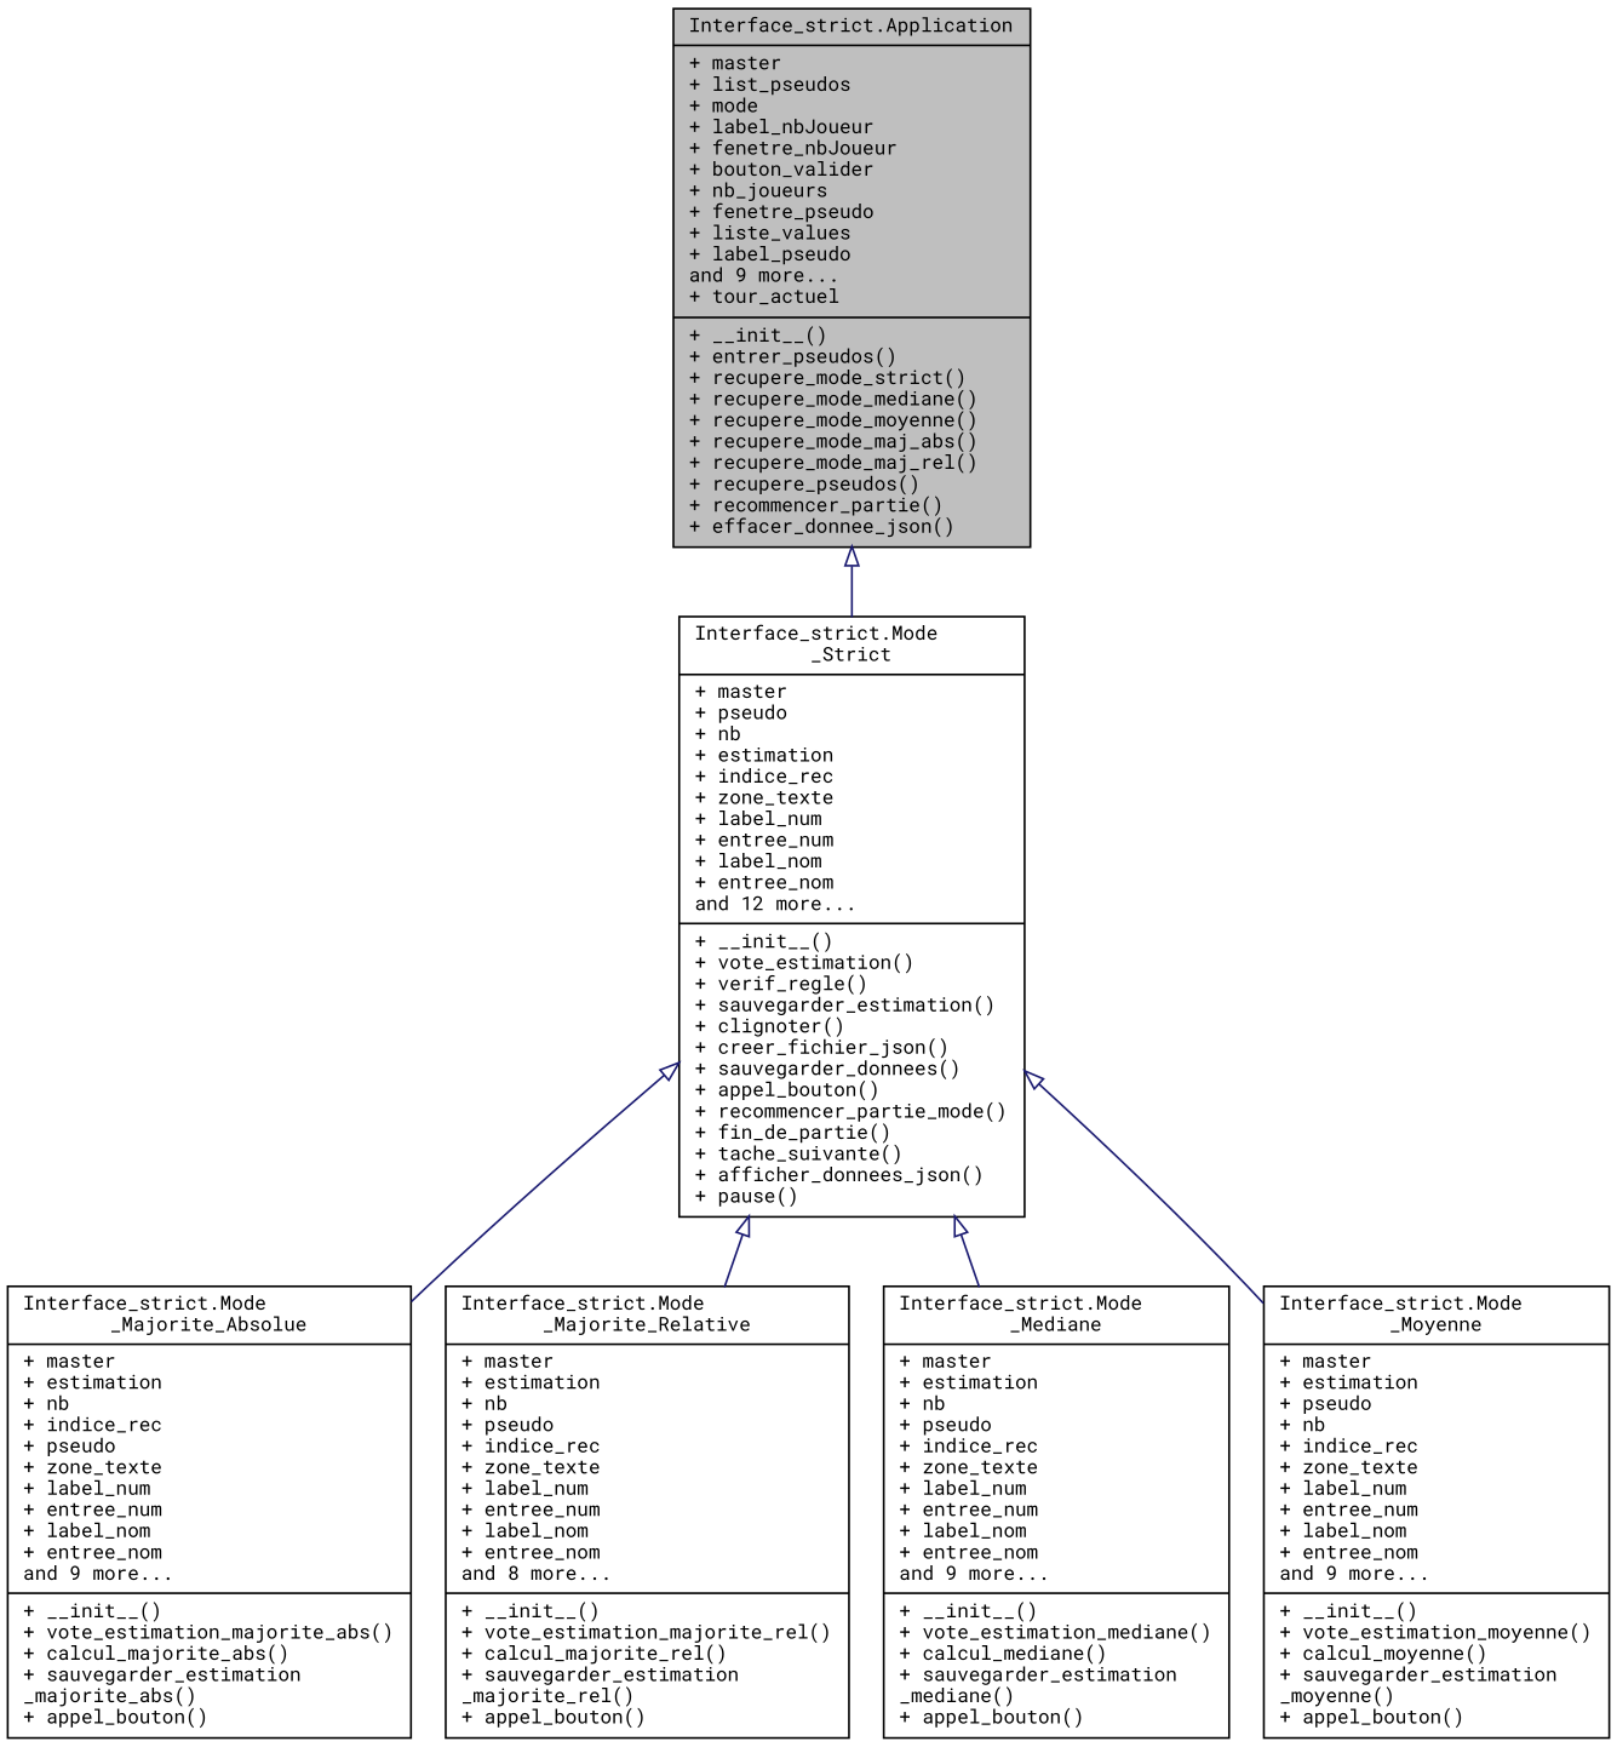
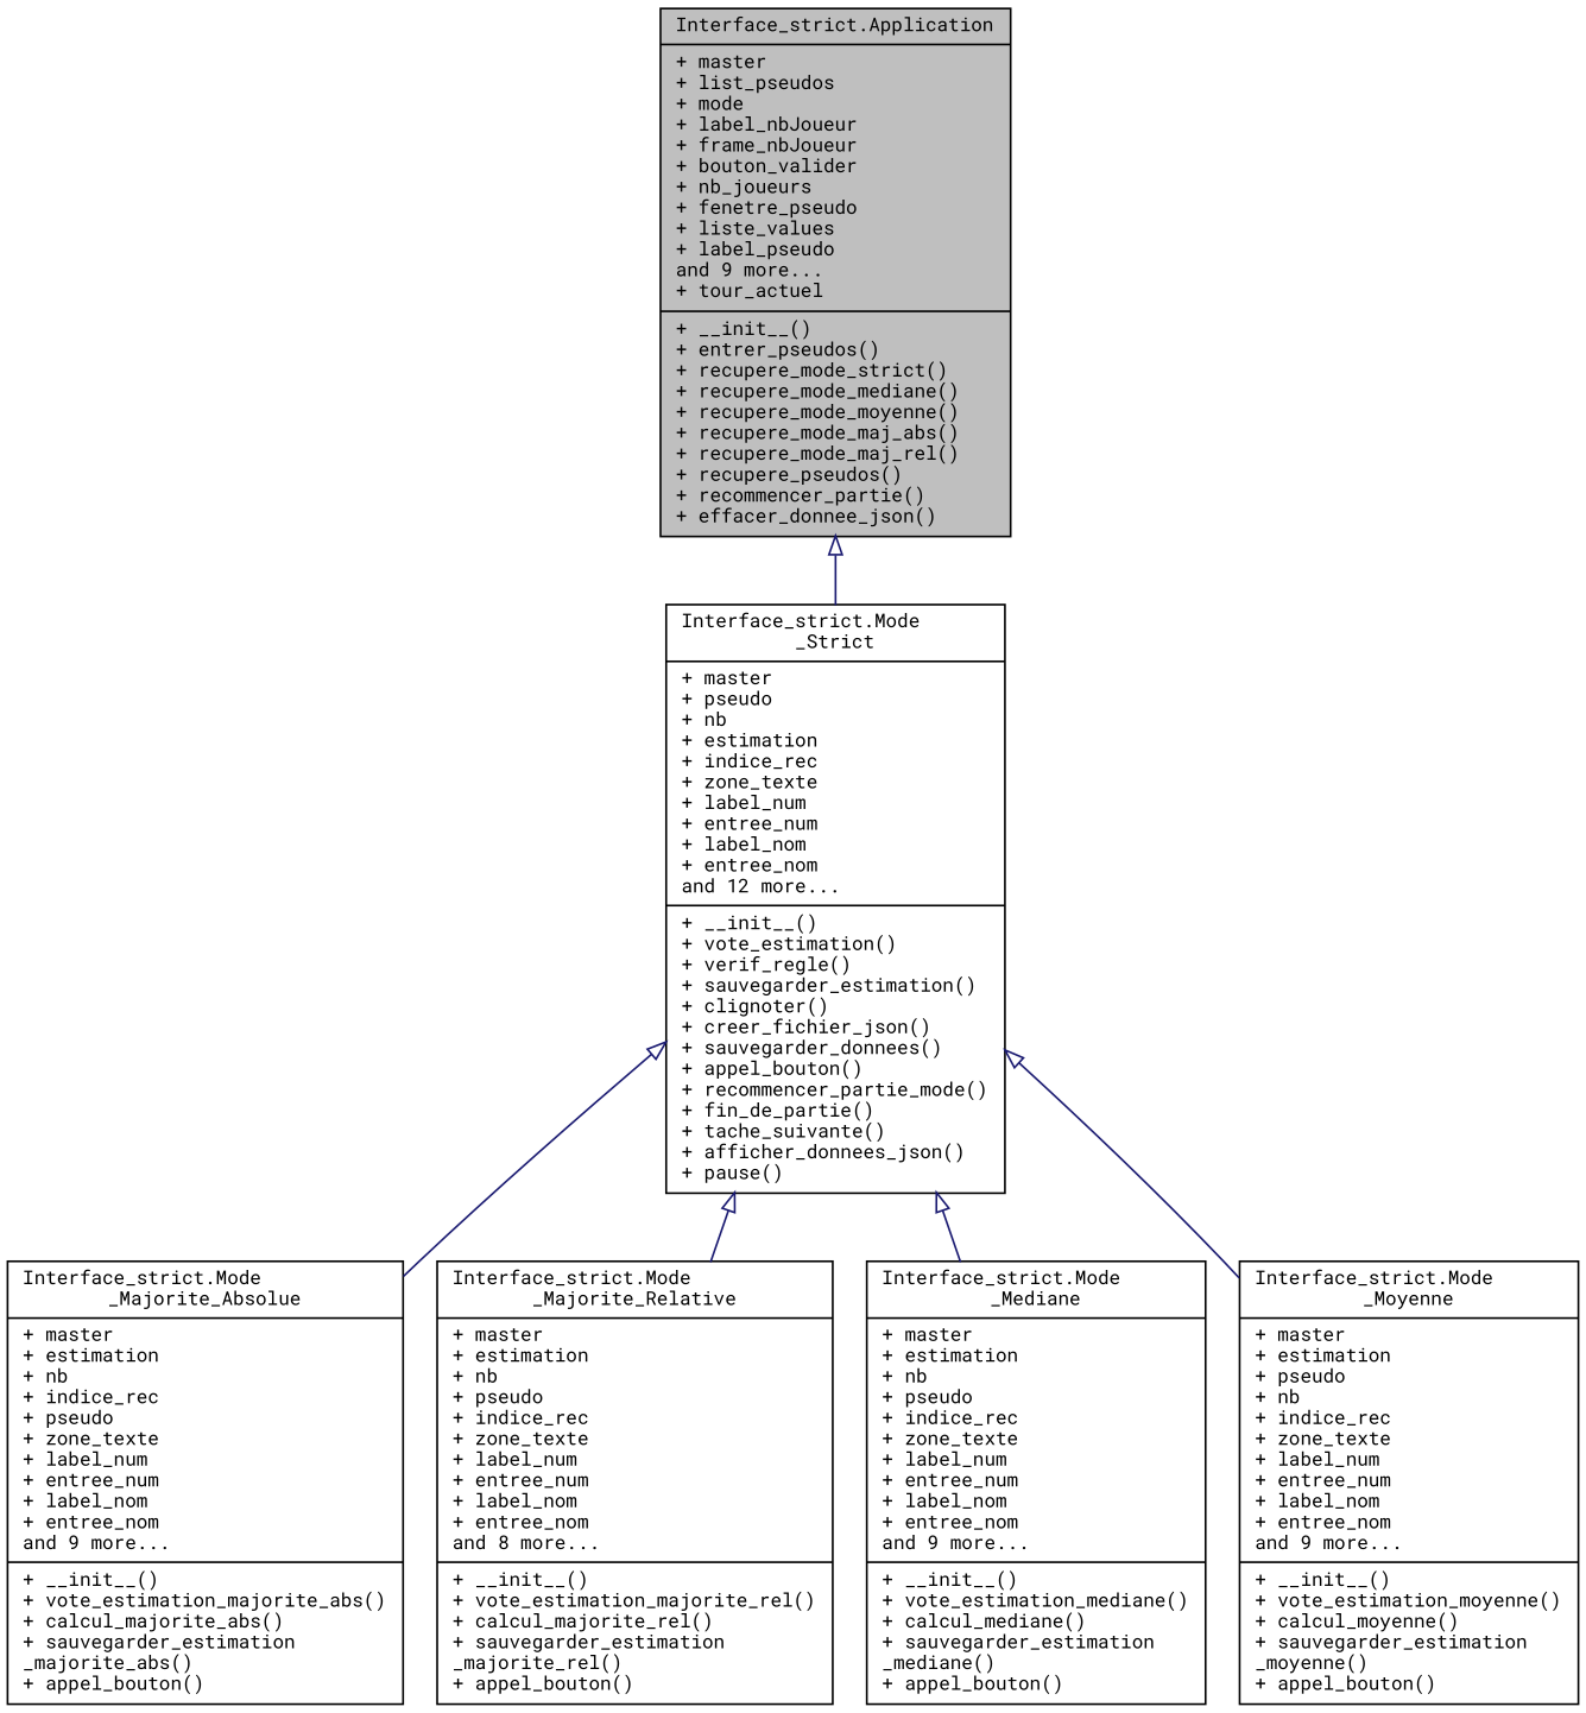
  digraph {
    fontname="Roboto Mono"
    node [color=black fillcolor=white fontname="Roboto Mono" fontsize=10 shape=record style=filled]
    edge [arrowtail=onormal color=midnightblue dir=back fontname="Roboto Mono" fontsize=10 labelfontname=Helvetica labelfontsize=10 style=solid]
-   n1 [fillcolor=grey75 fontcolor=black height=0.2 label="{Interface_strict.Application\n|+ master\l+ list_pseudos\l+ mode\l+ label_nbJoueur\l+ fenetre_nbJoueur\l+ bouton_valider\l+ nb_joueurs\l+ fenetre_pseudo\l+ liste_values\l+ label_pseudo\land 9 more...\l+ tour_actuel\l|+ __init__()\l+ entrer_pseudos()\l+ recupere_mode_strict()\l+ recupere_mode_mediane()\l+ recupere_mode_moyenne()\l+ recupere_mode_maj_abs()\l+ recupere_mode_maj_rel()\l+ recupere_pseudos()\l+ recommencer_partie()\l+ effacer_donnee_json()\l}" width=0.4]
+   n1 [fillcolor=grey75 fontcolor=black height=0.2 label="{Interface_strict.Application\n|+ master\l+ list_pseudos\l+ mode\l+ label_nbJoueur\l+ frame_nbJoueur\l+ bouton_valider\l+ nb_joueurs\l+ fenetre_pseudo\l+ liste_values\l+ label_pseudo\land 9 more...\l+ tour_actuel\l|+ __init__()\l+ entrer_pseudos()\l+ recupere_mode_strict()\l+ recupere_mode_mediane()\l+ recupere_mode_moyenne()\l+ recupere_mode_maj_abs()\l+ recupere_mode_maj_rel()\l+ recupere_pseudos()\l+ recommencer_partie()\l+ effacer_donnee_json()\l}" width=0.4]
    n2 [height=0.2 label="{Interface_strict.Mode\l_Strict\n|+ master\l+ pseudo\l+ nb\l+ estimation\l+ indice_rec\l+ zone_texte\l+ label_num\l+ entree_num\l+ label_nom\l+ entree_nom\land 12 more...\l|+ __init__()\l+ vote_estimation()\l+ verif_regle()\l+ sauvegarder_estimation()\l+ clignoter()\l+ creer_fichier_json()\l+ sauvegarder_donnees()\l+ appel_bouton()\l+ recommencer_partie_mode()\l+ fin_de_partie()\l+ tache_suivante()\l+ afficher_donnees_json()\l+ pause()\l}" width=0.4]
    n3 [height=0.2 label="{Interface_strict.Mode\l_Majorite_Absolue\n|+ master\l+ estimation\l+ nb\l+ indice_rec\l+ pseudo\l+ zone_texte\l+ label_num\l+ entree_num\l+ label_nom\l+ entree_nom\land 9 more...\l|+ __init__()\l+ vote_estimation_majorite_abs()\l+ calcul_majorite_abs()\l+ sauvegarder_estimation\l_majorite_abs()\l+ appel_bouton()\l}" width=0.4]
    n4 [height=0.2 label="{Interface_strict.Mode\l_Majorite_Relative\n|+ master\l+ estimation\l+ nb\l+ pseudo\l+ indice_rec\l+ zone_texte\l+ label_num\l+ entree_num\l+ label_nom\l+ entree_nom\land 8 more...\l|+ __init__()\l+ vote_estimation_majorite_rel()\l+ calcul_majorite_rel()\l+ sauvegarder_estimation\l_majorite_rel()\l+ appel_bouton()\l}" width=0.4]
    n5 [height=0.2 label="{Interface_strict.Mode\l_Mediane\n|+ master\l+ estimation\l+ nb\l+ pseudo\l+ indice_rec\l+ zone_texte\l+ label_num\l+ entree_num\l+ label_nom\l+ entree_nom\land 9 more...\l|+ __init__()\l+ vote_estimation_mediane()\l+ calcul_mediane()\l+ sauvegarder_estimation\l_mediane()\l+ appel_bouton()\l}" width=0.4]
    n6 [height=0.2 label="{Interface_strict.Mode\l_Moyenne\n|+ master\l+ estimation\l+ pseudo\l+ nb\l+ indice_rec\l+ zone_texte\l+ label_num\l+ entree_num\l+ label_nom\l+ entree_nom\land 9 more...\l|+ __init__()\l+ vote_estimation_moyenne()\l+ calcul_moyenne()\l+ sauvegarder_estimation\l_moyenne()\l+ appel_bouton()\l}" width=0.4]
    n1 -> n2
    n2 -> n3
    n2 -> n4
    n2 -> n5
    n2 -> n6
  }
